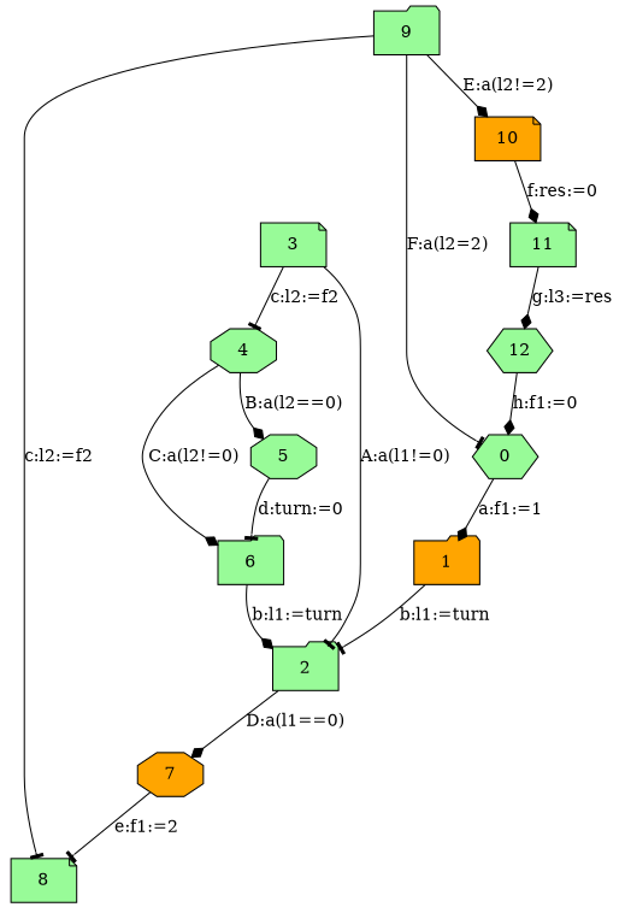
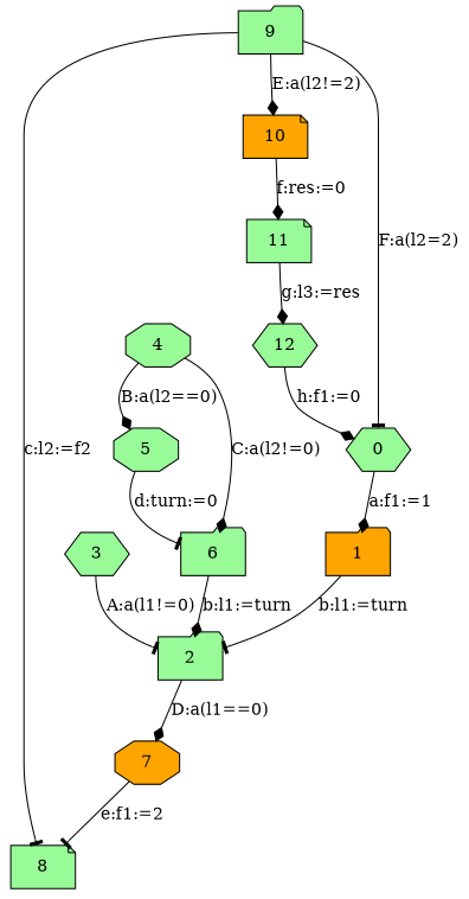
  digraph {
    node [fillcolor=palegreen fixedsize=false regular=false shape=folder style=filled]
    edge [arrowhead=diamond constraint=true decorate=false labelfloat=false]
    n1 [label=0 shape=hexagon]
    n2 [fillcolor=orange label=1]
    n3 [label=2]
    n4 [fillcolor=orange label=7 shape=octagon]
-   n5 [label=3 shape=note]
+   n5 [label=3 shape=hexagon]
    n6 [label=4 shape=octagon]
    n7 [label=8 shape=note]
    n8 [label=5 shape=octagon]
    n9 [label=6]
    n10 [label=9]
    n11 [fillcolor=orange label=10 shape=note]
    n12 [label=11 shape=note]
    n13 [label=12 shape=hexagon]
    n1 -> n2 [label="a:f1:=1"]
    n2 -> n3 [arrowhead=tee label="b:l1:=turn"]
    n3 -> n4 [label="D:a(l1==0)"]
    n4 -> n7 [arrowhead=tee label="e:f1:=2"]
    n5 -> n3 [arrowhead=tee label="A:a(l1!=0)"]
-   n5 -> n6 [arrowhead=tee label="c:l2:=f2"]
    n6 -> n8 [label="B:a(l2==0)"]
    n6 -> n9 [label="C:a(l2!=0)"]
    n8 -> n9 [arrowhead=tee label="d:turn:=0"]
    n9 -> n3 [label="b:l1:=turn"]
    n10 -> n1 [arrowhead=tee label="F:a(l2=2)"]
    n10 -> n7 [arrowhead=tee label="c:l2:=f2"]
    n10 -> n11 [label="E:a(l2!=2)"]
    n11 -> n12 [label="f:res:=0"]
    n12 -> n13 [label="g:l3:=res"]
    n13 -> n1 [label="h:f1:=0"]
  }
